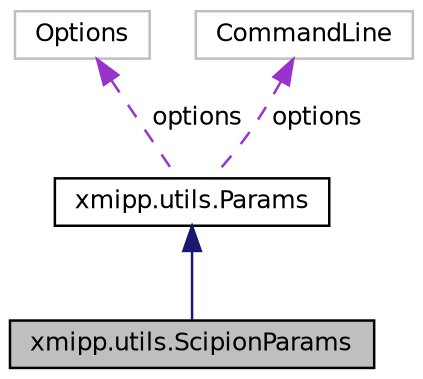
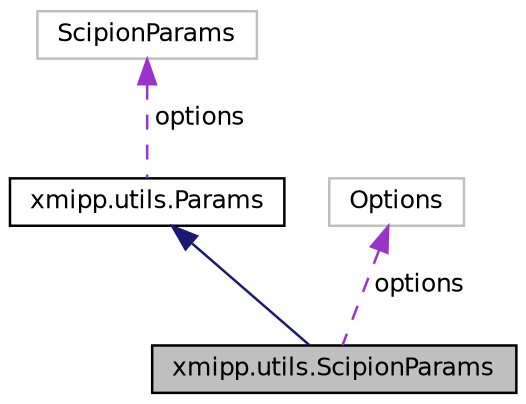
  digraph {
    node [color=black fillcolor=white fontname=Helvetica fontsize=10 shape=record style=filled]
    edge [color=darkorchid3 dir=back fontname=Helvetica fontsize=10 labelfontname=Helvetica labelfontsize=10 style=dashed]
    n1 [fillcolor=grey75 fontcolor=black height=0.2 label="xmipp.utils.ScipionParams" width=0.4]
    n2 [height=0.2 label="xmipp.utils.Params" width=0.4]
    n3 [color=grey75 height=0.2 label=Options width=0.4]
-   n4 [color=grey75 height=0.2 label=CommandLine width=0.4]
+   n4 [color=grey75 height=0.2 label=ScipionParams width=0.4]
    n2 -> n1 [color=midnightblue style=solid]
-   n3 -> n2 [label=" options"]
+   n3 -> n1 [label=" options"]
    n4 -> n2 [label=" options"]
  }
